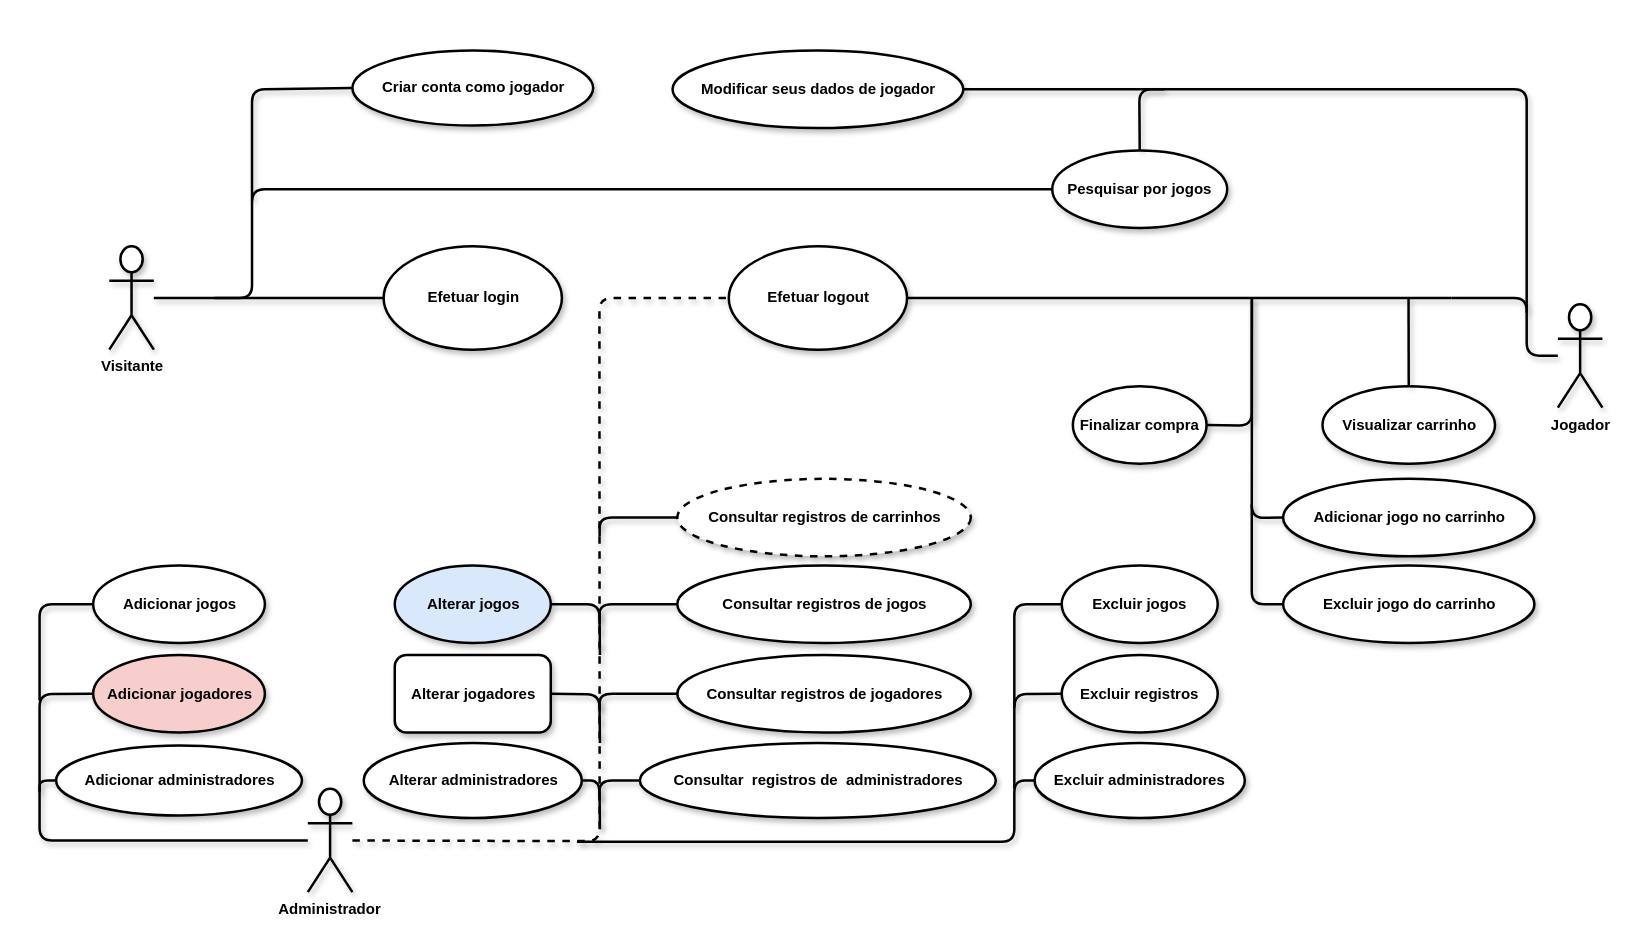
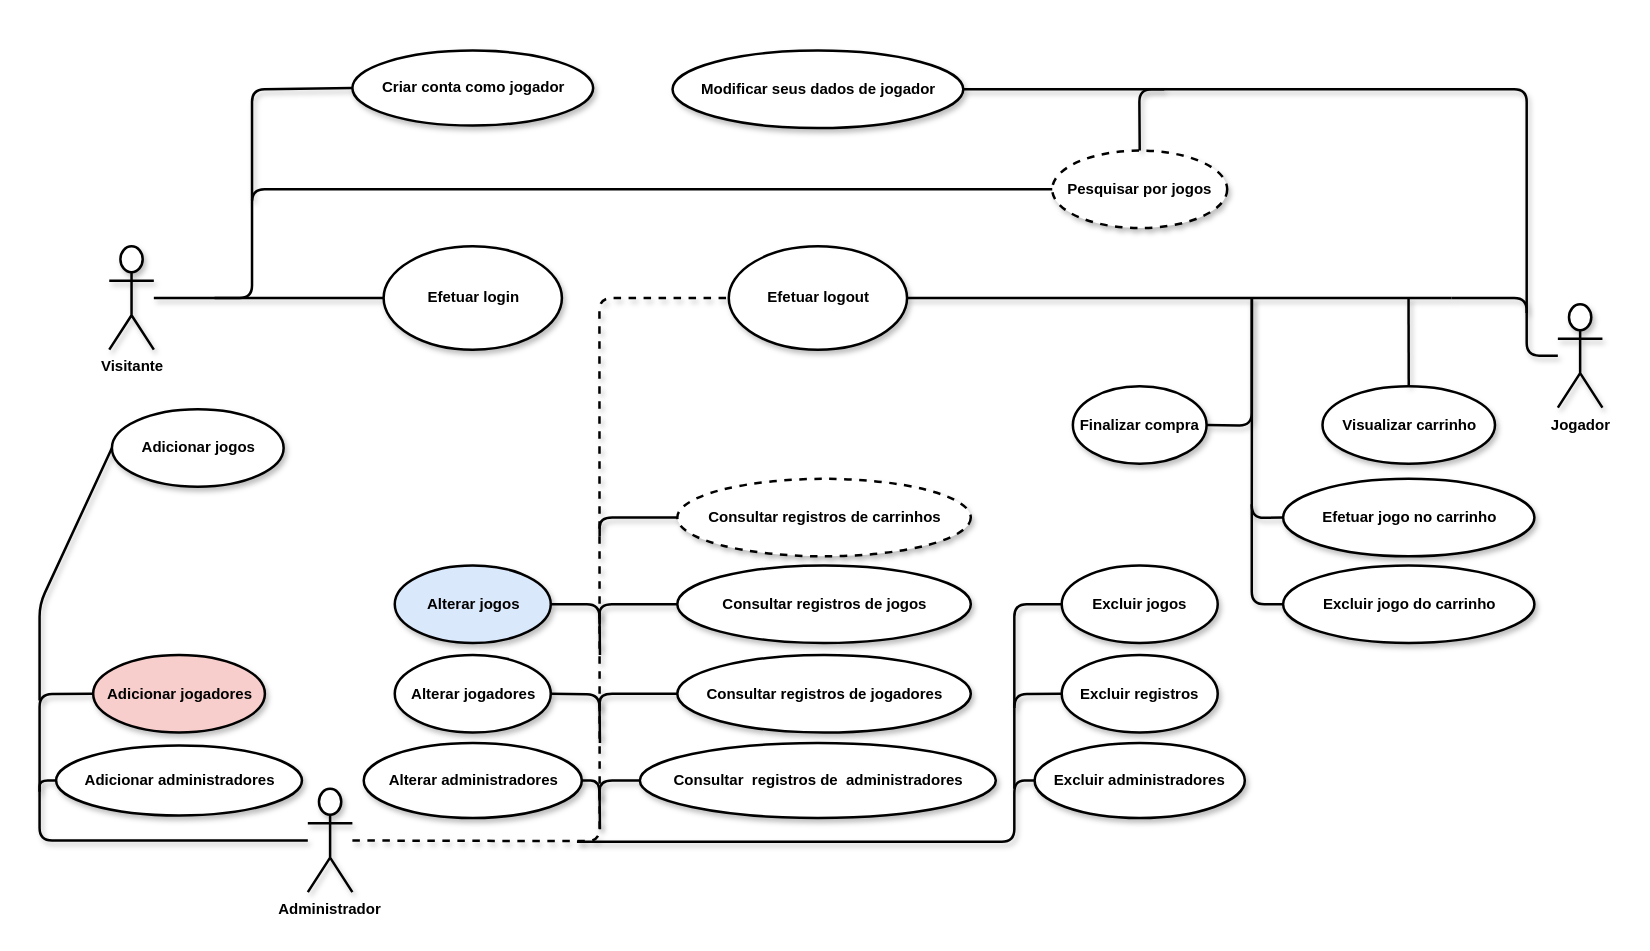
  <mxCell id="0" />
  <mxCell id="1" parent="0" />
  <mxCell id="2" value="" style="rounded=0;whiteSpace=wrap;html=1;shadow=0;sketch=0;strokeWidth=1;fontColor=#f0f0f0;opacity=0;" parent="1" vertex="1"><mxGeometry x="20" width="1277.5" height="718.5" as="geometry" y="20" /></mxCell>
  <mxCell id="3" value="Jogador" style="shape=umlActor;verticalLabelPosition=bottom;verticalAlign=top;html=1;outlineConnect=0;fontSize=12;fontStyle=1;strokeWidth=2;shadow=1;sketch=0;" parent="1" vertex="1"><mxGeometry x="1245.939" y="243.006" width="35.667" height="82.679" as="geometry" /></mxCell>
  <mxCell id="4" value="Visitante" style="shape=umlActor;verticalLabelPosition=bottom;verticalAlign=top;html=1;outlineConnect=0;fontSize=12;fontStyle=1;strokeWidth=2;shadow=1;sketch=0;" parent="1" vertex="1"><mxGeometry x="86.761" y="196.646" width="35.667" height="82.679" as="geometry" /></mxCell>
  <mxCell id="5" value="Administrador" style="shape=umlActor;verticalLabelPosition=bottom;verticalAlign=top;html=1;outlineConnect=0;fontSize=12;fontStyle=1;strokeWidth=2;shadow=1;sketch=0;" parent="1" vertex="1"><mxGeometry x="245.648" y="630.713" width="35.667" height="82.679" as="geometry" /></mxCell>
  <mxCell id="6" value="" style="endArrow=none;html=1;fontSize=12;fontStyle=1;strokeWidth=2;shadow=1;sketch=0;" parent="1" target="7" edge="1"><mxGeometry x="19.394" y="31.957" width="48.485" height="47.368" as="geometry"><mxPoint x="122.428" y="237.986" as="sourcePoint" /><mxPoint x="247.263" y="237.986" as="targetPoint" /></mxGeometry></mxCell>
  <mxCell id="7" value="Efetuar login" style="ellipse;html=1;fontSize=12;fontStyle=1;strokeWidth=2;shadow=1;sketch=0;" parent="1" vertex="1"><mxGeometry x="306.306" y="196.646" width="142.668" height="82.679" as="geometry" /></mxCell>
  <mxCell id="8" value="Efetuar logout" style="ellipse;html=1;fontSize=12;fontStyle=1;strokeWidth=2;shadow=1;sketch=0;" parent="1" vertex="1"><mxGeometry x="582.497" y="196.646" width="142.668" height="82.679" as="geometry" /></mxCell>
  <mxCell id="9" value="" style="endArrow=none;html=1;exitX=1;exitY=0.5;exitDx=0;exitDy=0;fontSize=12;fontStyle=1;strokeWidth=2;shadow=1;sketch=0;" parent="1" source="8" edge="1"><mxGeometry x="19.394" y="31.957" width="48.485" height="47.368" as="geometry"><mxPoint x="461.265" y="486.024" as="sourcePoint" /><mxPoint x="1161" y="238.01" as="targetPoint" /></mxGeometry></mxCell>
  <mxCell id="10" value="" style="endArrow=none;html=1;fontSize=12;fontStyle=1;strokeWidth=2;shadow=1;entryX=0;entryY=0.5;entryDx=0;entryDy=0;sketch=0;dashed=1;" parent="1" source="5" target="8" edge="1"><mxGeometry x="1.564" y="32.547" width="48.485" height="47.368" as="geometry"><mxPoint x="341" y="713.01" as="sourcePoint" /><mxPoint x="479" y="233.01" as="targetPoint" /><Array as="points"><mxPoint x="479.17" y="672.6" /><mxPoint x="479" y="238.01" /></Array></mxGeometry></mxCell>
- <mxCell id="11" value="Pesquisar por jogos" style="ellipse;html=1;fontSize=12;fontStyle=1;strokeWidth=2;shadow=1;sketch=0;" parent="1" vertex="1"><mxGeometry x="841.34" y="120" width="140" height="62.01" as="geometry" /></mxCell>
+ <mxCell id="11" value="Pesquisar por jogos" style="ellipse;html=1;fontSize=12;fontStyle=1;strokeWidth=2;shadow=1;sketch=0;dashed=1;" parent="1" vertex="1"><mxGeometry x="841.34" y="120" width="140" height="62.01" as="geometry" /></mxCell>
  <mxCell id="12" value="" style="endArrow=none;html=1;fontSize=12;fontStyle=1;strokeWidth=2;shadow=1;entryX=0.5;entryY=0;entryDx=0;entryDy=0;sketch=0;" parent="1" target="11" edge="1"><mxGeometry x="381.794" y="50.977" width="48.485" height="47.368" as="geometry"><mxPoint x="1221" y="250" as="sourcePoint" /><mxPoint x="841" y="71.01" as="targetPoint" /><Array as="points"><mxPoint x="1221" y="71.01" /><mxPoint x="911" y="71" /></Array></mxGeometry></mxCell>
  <mxCell id="13" value="Criar conta como jogador" style="ellipse;html=1;fontSize=12;fontStyle=1;strokeWidth=2;shadow=1;sketch=0;" parent="1" vertex="1"><mxGeometry x="281.31" y="40" width="192.66" height="60" as="geometry" /></mxCell>
  <mxCell id="14" value="Modificar seus dados de jogador" style="ellipse;html=1;fontSize=12;fontStyle=1;strokeWidth=2;shadow=1;sketch=0;" parent="1" vertex="1"><mxGeometry x="537.5" y="40" width="232.66" height="62.01" as="geometry" /></mxCell>
  <mxCell id="15" value="" style="endArrow=none;html=1;fontSize=12;fontStyle=1;strokeWidth=2;shadow=1;exitX=1;exitY=0.5;exitDx=0;exitDy=0;sketch=0;" parent="1" source="14" edge="1"><mxGeometry x="19.394" y="26.957" width="48.485" height="47.368" as="geometry"><mxPoint x="731" y="103.01" as="sourcePoint" /><mxPoint x="931" y="71" as="targetPoint" /><Array as="points" /></mxGeometry></mxCell>
  <mxCell id="16" value="" style="endArrow=none;html=1;entryX=0;entryY=0.5;entryDx=0;entryDy=0;fontSize=12;fontStyle=1;strokeWidth=2;shadow=1;sketch=0;" parent="1" target="13" edge="1"><mxGeometry x="19.394" y="31.957" width="48.485" height="47.368" as="geometry"><mxPoint x="201" y="160" as="sourcePoint" /><mxPoint x="550.432" y="258.656" as="targetPoint" /><Array as="points"><mxPoint x="201" y="71.01" /></Array></mxGeometry></mxCell>
  <mxCell id="17" value="Finalizar compra" style="ellipse;html=1;fontSize=12;fontStyle=1;strokeWidth=2;shadow=1;sketch=0;" parent="1" vertex="1"><mxGeometry x="857.842" y="308.629" width="107.001" height="62.01" as="geometry" /></mxCell>
  <mxCell id="18" value="Visualizar carrinho" style="ellipse;html=1;fontSize=12;fontStyle=1;strokeWidth=2;shadow=1;sketch=0;" parent="1" vertex="1"><mxGeometry x="1057.6" y="308.63" width="138.04" height="62.01" as="geometry" /></mxCell>
  <mxCell id="19" value="" style="endArrow=none;html=1;fontSize=12;fontStyle=1;strokeWidth=2;shadow=1;sketch=0;exitX=0;exitY=0.5;exitDx=0;exitDy=0;" parent="1" source="36" edge="1"><mxGeometry x="53.304" y="116.697" width="48.485" height="47.368" as="geometry"><mxPoint x="511" y="414" as="sourcePoint" /><mxPoint x="479.17" y="428.65" as="targetPoint" /><Array as="points"><mxPoint x="479.17" y="413.65" /></Array></mxGeometry></mxCell>
  <mxCell id="20" value="" style="endArrow=none;html=1;fontSize=12;exitX=0.5;exitY=0;exitDx=0;exitDy=0;fontStyle=1;strokeWidth=2;shadow=1;sketch=0;" parent="1" source="18" edge="1"><mxGeometry y="31.957" width="48.485" height="47.368" as="geometry"><mxPoint x="1058.576" y="288.799" as="sourcePoint" /><mxPoint x="1126.455" y="237.642" as="targetPoint" /></mxGeometry></mxCell>
  <mxCell id="21" value="" style="endArrow=none;html=1;fontSize=12;fontStyle=1;strokeWidth=2;shadow=1;sketch=0;exitX=1;exitY=0.5;exitDx=0;exitDy=0;" parent="1" source="17" edge="1"><mxGeometry x="262.265" y="31.957" width="48.485" height="47.368" as="geometry"><mxPoint x="971" y="350" as="sourcePoint" /><mxPoint x="1001" y="238.01" as="targetPoint" /><Array as="points"><mxPoint x="1001" y="340.01" /></Array></mxGeometry></mxCell>
  <mxCell id="22" value="" style="endArrow=none;html=1;fontSize=12;exitX=0;exitY=0.5;exitDx=0;exitDy=0;fontStyle=1;strokeWidth=2;shadow=1;sketch=0;" parent="1" source="29" edge="1"><mxGeometry x="256.127" y="31.957" width="48.485" height="47.368" as="geometry"><mxPoint x="894.504" y="459.326" as="sourcePoint" /><mxPoint x="1001.168" y="237.986" as="targetPoint" /><Array as="points"><mxPoint x="1001" y="414.01" /></Array></mxGeometry></mxCell>
  <mxCell id="23" value="Consultar&amp;nbsp; registros de&amp;nbsp; administradores" style="ellipse;html=1;fontSize=12;fontStyle=1;strokeWidth=2;shadow=1;sketch=0;" parent="1" vertex="1"><mxGeometry x="511.34" y="594.06" width="284.84" height="60" as="geometry" /></mxCell>
  <mxCell id="24" value="Adicionar administradores" style="ellipse;html=1;fontSize=12;fontStyle=1;strokeWidth=2;shadow=1;sketch=0;" parent="1" vertex="1"><mxGeometry x="44.23" y="596.06" width="196.71" height="56" as="geometry" /></mxCell>
  <mxCell id="25" value="" style="endArrow=none;html=1;fontSize=12;entryX=0;entryY=0.5;entryDx=0;entryDy=0;fontStyle=1;strokeWidth=2;shadow=1;sketch=0;" parent="1" source="5" target="44" edge="1"><mxGeometry x="19.394" y="31.957" width="48.485" height="47.368" as="geometry"><mxPoint x="68.928" y="672.053" as="sourcePoint" /><mxPoint x="59.55" y="488.095" as="targetPoint" /><Array as="points"><mxPoint x="31" y="672.01" /><mxPoint x="31" y="555" /></Array></mxGeometry></mxCell>
  <mxCell id="26" value="Excluir registros" style="ellipse;html=1;fontSize=12;fontStyle=1;strokeWidth=2;shadow=1;sketch=0;" parent="1" vertex="1"><mxGeometry x="848.93" y="523.67" width="124.83" height="62.01" as="geometry" /></mxCell>
  <mxCell id="27" value="Excluir jogos" style="ellipse;html=1;fontSize=12;fontStyle=1;strokeWidth=2;shadow=1;sketch=0;" parent="1" vertex="1"><mxGeometry x="848.925" y="452.013" width="124.835" height="62.01" as="geometry" /></mxCell>
  <mxCell id="28" value="Excluir administradores" style="ellipse;html=1;fontSize=12;fontStyle=1;strokeWidth=2;shadow=1;sketch=0;" parent="1" vertex="1"><mxGeometry x="827.25" y="594.06" width="168.18" height="60" as="geometry" /></mxCell>
- <mxCell id="29" value="Adicionar jogo no carrinho" style="ellipse;html=1;fontSize=12;fontStyle=1;strokeWidth=2;shadow=1;sketch=0;" parent="1" vertex="1"><mxGeometry x="1026.09" y="382.67" width="201.07" height="62.01" as="geometry" /></mxCell>
+ <mxCell id="29" value="Efetuar jogo no carrinho" style="ellipse;html=1;fontSize=12;fontStyle=1;strokeWidth=2;shadow=1;sketch=0;" parent="1" vertex="1"><mxGeometry x="1026.09" y="382.67" width="201.07" height="62.01" as="geometry" /></mxCell>
  <mxCell id="30" value="" style="endArrow=none;html=1;fontSize=12;fontStyle=1;strokeWidth=2;exitX=0;exitY=0.5;exitDx=0;exitDy=0;shadow=1;sketch=0;" parent="1" source="31" edge="1"><mxGeometry x="256.457" y="130.143" width="48.485" height="47.368" as="geometry"><mxPoint x="1001" y="563.01" as="sourcePoint" /><mxPoint x="1001" y="403.01" as="targetPoint" /><Array as="points"><mxPoint x="1001" y="483.01" /></Array></mxGeometry></mxCell>
  <mxCell id="31" value="Excluir jogo do carrinho" style="ellipse;html=1;fontSize=12;fontStyle=1;strokeWidth=2;shadow=1;sketch=0;" parent="1" vertex="1"><mxGeometry x="1026.09" y="452.01" width="201.07" height="62.01" as="geometry" /></mxCell>
  <mxCell id="32" value="" style="endArrow=none;html=1;strokeWidth=2;fontColor=#f0f0f0;shadow=1;sketch=0;" parent="1" target="3" edge="1"><mxGeometry x="10" y="20" width="50" height="50" as="geometry"><mxPoint x="1161" y="238.01" as="sourcePoint" /><mxPoint x="1171" y="183.01" as="targetPoint" /><Array as="points"><mxPoint x="1221" y="238.01" /><mxPoint x="1221" y="284.01" /></Array></mxGeometry></mxCell>
  <mxCell id="33" value="Consultar registros de jogadores" style="ellipse;html=1;fontSize=12;fontStyle=1;strokeWidth=2;shadow=1;sketch=0;" parent="1" vertex="1"><mxGeometry x="541.33" y="523.67" width="234.84" height="62.01" as="geometry" /></mxCell>
  <mxCell id="34" value="Consultar registros de jogos" style="ellipse;html=1;fontSize=12;fontStyle=1;strokeWidth=2;shadow=1;sketch=0;" parent="1" vertex="1"><mxGeometry x="541.33" y="452.01" width="234.84" height="62.01" as="geometry" /></mxCell>
  <mxCell id="35" value="" style="endArrow=none;html=1;fontSize=12;fontStyle=1;strokeWidth=2;shadow=1;sketch=0;exitX=0;exitY=0.5;exitDx=0;exitDy=0;" parent="1" source="34" edge="1"><mxGeometry x="55.734" y="187.287" width="48.485" height="47.368" as="geometry"><mxPoint x="531" y="485" as="sourcePoint" /><mxPoint x="479.17" y="498.65" as="targetPoint" /><Array as="points"><mxPoint x="479" y="483" /></Array></mxGeometry></mxCell>
  <mxCell id="36" value="Consultar registros de carrinhos" style="ellipse;html=1;fontSize=12;fontStyle=1;strokeWidth=2;shadow=1;sketch=0;dashed=1;" parent="1" vertex="1"><mxGeometry x="541.33" y="382.67" width="234.84" height="62.01" as="geometry" /></mxCell>
  <mxCell id="37" value="" style="endArrow=none;html=1;fontSize=12;fontStyle=1;strokeWidth=2;shadow=1;sketch=0;exitX=0;exitY=0.5;exitDx=0;exitDy=0;" parent="1" source="33" edge="1"><mxGeometry x="55.734" y="257.287" width="48.485" height="47.368" as="geometry"><mxPoint x="521" y="520" as="sourcePoint" /><mxPoint x="479.17" y="568.65" as="targetPoint" /><Array as="points"><mxPoint x="479.17" y="554.65" /></Array></mxGeometry></mxCell>
  <mxCell id="38" value="" style="endArrow=none;html=1;fontSize=12;fontStyle=1;strokeWidth=2;shadow=1;exitX=0;exitY=0.5;exitDx=0;exitDy=0;sketch=0;" parent="1" source="23" edge="1"><mxGeometry x="55.664" y="326.747" width="48.485" height="47.368" as="geometry"><mxPoint x="546.84" y="584.06" as="sourcePoint" /><mxPoint x="479.17" y="640.06" as="targetPoint" /><Array as="points"><mxPoint x="479.17" y="624.06" /></Array></mxGeometry></mxCell>
  <mxCell id="39" value="" style="endArrow=none;html=1;shadow=1;strokeWidth=2;fontColor=#f0f0f0;entryX=0;entryY=0.5;entryDx=0;entryDy=0;sketch=0;" parent="1" target="28" edge="1"><mxGeometry x="10" y="20" width="50" height="50" as="geometry"><mxPoint x="461" y="673" as="sourcePoint" /><mxPoint x="871" y="552.65" as="targetPoint" /><Array as="points"><mxPoint x="811" y="673" /><mxPoint x="811" y="624" /></Array></mxGeometry></mxCell>
  <mxCell id="40" value="" style="endArrow=none;html=1;shadow=1;strokeWidth=2;fontColor=#f0f0f0;sketch=0;entryX=0;entryY=0.5;entryDx=0;entryDy=0;" parent="1" target="45" edge="1"><mxGeometry x="10" y="20" width="50" height="50" as="geometry"><mxPoint x="31" y="560" as="sourcePoint" /><mxPoint x="82" y="420" as="targetPoint" /><Array as="points"><mxPoint x="31" y="483" /></Array></mxGeometry></mxCell>
  <mxCell id="41" value="Alterar administradores" style="ellipse;html=1;fontSize=12;fontStyle=1;strokeWidth=2;shadow=1;sketch=0;" parent="1" vertex="1"><mxGeometry x="290.39" y="594.06" width="174.5" height="60" as="geometry" /></mxCell>
- <mxCell id="42" value="Alterar jogadores" style="html=1;fontSize=12;fontStyle=1;strokeWidth=2;shadow=1;sketch=0;rounded=1;" parent="1" vertex="1"><mxGeometry x="315.22" y="523.67" width="124.84" height="62.01" as="geometry" /></mxCell>
+ <mxCell id="42" value="Alterar jogadores" style="ellipse;html=1;fontSize=12;fontStyle=1;strokeWidth=2;shadow=1;sketch=0;" parent="1" vertex="1"><mxGeometry x="315.22" y="523.67" width="124.84" height="62.01" as="geometry" /></mxCell>
  <mxCell id="43" value="Alterar jogos" style="ellipse;html=1;fontSize=12;fontStyle=1;strokeWidth=2;shadow=1;sketch=0;fillColor=#dae8fc;" parent="1" vertex="1"><mxGeometry x="315.22" y="452.01" width="124.84" height="62.01" as="geometry" /></mxCell>
  <mxCell id="44" value="Adicionar jogadores" style="ellipse;html=1;fontSize=12;fontStyle=1;strokeWidth=2;shadow=1;sketch=0;fillColor=#f8cecc;" parent="1" vertex="1"><mxGeometry x="73.88" y="523.67" width="137.42" height="62.01" as="geometry" /></mxCell>
- <mxCell id="45" value="Adicionar jogos" style="ellipse;html=1;fontSize=12;fontStyle=1;strokeWidth=2;shadow=1;sketch=0;" parent="1" vertex="1"><mxGeometry x="73.88" y="452.01" width="137.42" height="62.01" as="geometry" /></mxCell>
+ <mxCell id="45" value="Adicionar jogos" style="ellipse;html=1;fontSize=12;fontStyle=1;strokeWidth=2;shadow=1;sketch=0;" parent="1" vertex="1"><mxGeometry x="88.88" y="327.01" width="137.42" height="62.01" as="geometry" /></mxCell>
  <mxCell id="46" value="" style="endArrow=none;html=1;shadow=1;strokeWidth=2;fontColor=#f0f0f0;entryX=0;entryY=0.5;entryDx=0;entryDy=0;sketch=0;" parent="1" target="24" edge="1"><mxGeometry x="10" y="20" width="50" height="50" as="geometry"><mxPoint x="31" y="633.01" as="sourcePoint" /><mxPoint x="81" y="503.01" as="targetPoint" /><Array as="points"><mxPoint x="31" y="624.01" /></Array></mxGeometry></mxCell>
  <mxCell id="47" value="" style="endArrow=none;html=1;shadow=1;strokeWidth=2;fontColor=#f0f0f0;sketch=0;" parent="1" source="41" edge="1"><mxGeometry x="10" y="20" width="50" height="50" as="geometry"><mxPoint x="471" y="624.01" as="sourcePoint" /><mxPoint x="479.4" y="663.01" as="targetPoint" /><Array as="points"><mxPoint x="479" y="624.01" /></Array></mxGeometry></mxCell>
  <mxCell id="48" value="" style="endArrow=none;html=1;shadow=1;strokeWidth=2;fontColor=#f0f0f0;sketch=0;exitX=1;exitY=0.5;exitDx=0;exitDy=0;" parent="1" source="42" edge="1"><mxGeometry x="10" y="20" width="50" height="50" as="geometry"><mxPoint x="441" y="580" as="sourcePoint" /><mxPoint x="479.4" y="594.06" as="targetPoint" /><Array as="points"><mxPoint x="479" y="555.06" /></Array></mxGeometry></mxCell>
  <mxCell id="49" value="" style="endArrow=none;html=1;shadow=1;strokeWidth=2;fontColor=#f0f0f0;sketch=0;exitX=1;exitY=0.5;exitDx=0;exitDy=0;" parent="1" source="43" edge="1"><mxGeometry x="10" y="20" width="50" height="50" as="geometry"><mxPoint x="431" y="440" as="sourcePoint" /><mxPoint x="479.4" y="523.67" as="targetPoint" /><Array as="points"><mxPoint x="479" y="483" /></Array></mxGeometry></mxCell>
  <mxCell id="50" value="" style="endArrow=none;html=1;fontSize=12;fontStyle=1;strokeWidth=2;shadow=1;sketch=0;exitX=0;exitY=0.5;exitDx=0;exitDy=0;" parent="1" source="26" edge="1"><mxGeometry x="387.574" y="253.347" width="48.485" height="47.368" as="geometry"><mxPoint x="862.84" y="551.06" as="sourcePoint" /><mxPoint x="811" y="630.71" as="targetPoint" /><Array as="points"><mxPoint x="811" y="555" /></Array></mxGeometry></mxCell>
  <mxCell id="51" value="" style="endArrow=none;html=1;fontSize=12;fontStyle=1;strokeWidth=2;shadow=1;sketch=0;exitX=0;exitY=0.5;exitDx=0;exitDy=0;" parent="1" source="27" edge="1"><mxGeometry x="387.574" y="188.667" width="48.485" height="47.368" as="geometry"><mxPoint x="848.93" y="489.995" as="sourcePoint" /><mxPoint x="811" y="566.03" as="targetPoint" /><Array as="points"><mxPoint x="811" y="483" /></Array></mxGeometry></mxCell>
  <mxCell id="52" value="" style="endArrow=none;html=1;strokeWidth=2;entryX=0;entryY=0.5;entryDx=0;entryDy=0;" edge="1" parent="1" target="11"><mxGeometry width="50" height="50" relative="1" as="geometry"><mxPoint x="171" y="238" as="sourcePoint" /><mxPoint x="581" y="228" as="targetPoint" /><Array as="points"><mxPoint x="201" y="238" /><mxPoint x="201" y="151" /></Array></mxGeometry></mxCell>
